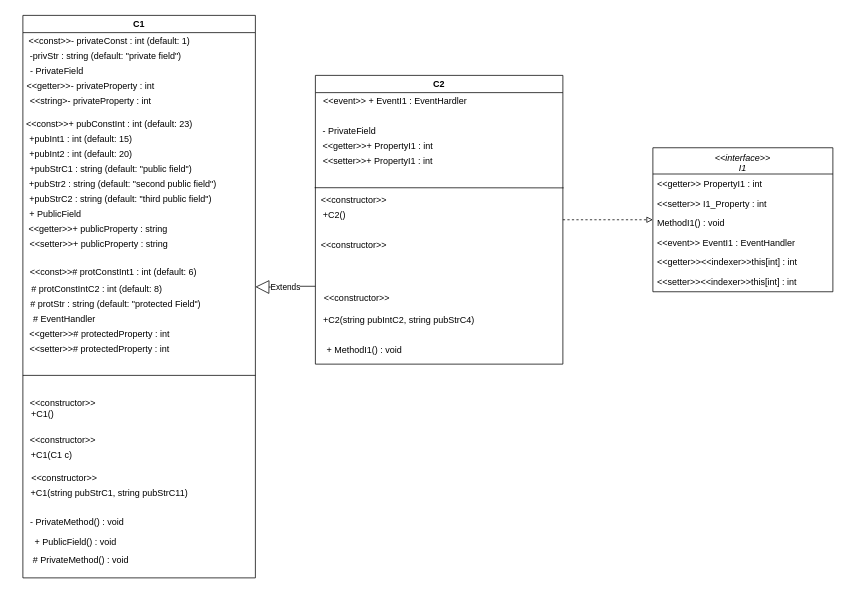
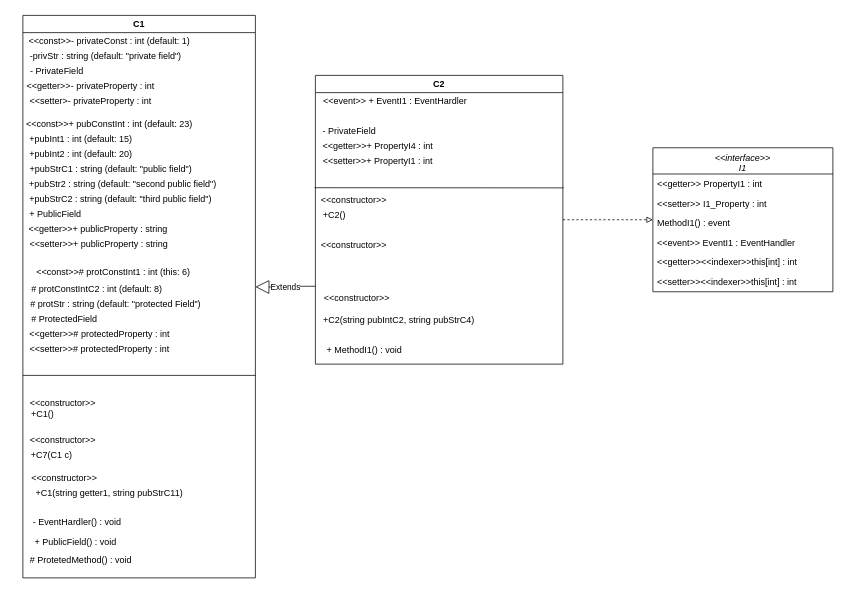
  <mxCell id="0" />
  <mxCell id="1" parent="0" />
  <mxCell id="2" value="C1" style="swimlane;whiteSpace=wrap;html=1;" parent="1" vertex="1"><mxGeometry x="30" y="20" width="310" height="750" as="geometry" /></mxCell>
  <mxCell id="3" value="&amp;lt;&amp;lt;const&amp;gt;&amp;gt;- privateConst : int (default: 1)" style="text;html=1;align=center;verticalAlign=middle;resizable=0;points=[];autosize=1;strokeColor=none;fillColor=none;" parent="2" vertex="1"><mxGeometry x="-5" y="20" width="240" height="30" as="geometry" /></mxCell>
  <mxCell id="4" value="-privStr : string (default: &quot;private field&quot;)" style="text;html=1;align=center;verticalAlign=middle;resizable=0;points=[];autosize=1;strokeColor=none;fillColor=none;" parent="2" vertex="1"><mxGeometry x="-5" y="40" width="230" height="30" as="geometry" /></mxCell>
  <mxCell id="5" value="- PrivateField" style="text;html=1;align=center;verticalAlign=middle;resizable=0;points=[];autosize=1;strokeColor=none;fillColor=none;" parent="2" vertex="1"><mxGeometry y="60" width="90" height="30" as="geometry" /></mxCell>
  <mxCell id="6" value="&amp;lt;&amp;lt;getter&amp;gt;&amp;gt;- privateProperty : int" style="text;html=1;align=center;verticalAlign=middle;resizable=0;points=[];autosize=1;strokeColor=none;fillColor=none;" parent="2" vertex="1"><mxGeometry x="-5" y="80" width="190" height="30" as="geometry" /></mxCell>
- <mxCell id="7" value="&amp;lt;&amp;lt;string&amp;gt;- privateProperty : int" style="text;html=1;align=center;verticalAlign=middle;resizable=0;points=[];autosize=1;strokeColor=none;fillColor=none;" parent="2" vertex="1"><mxGeometry x="-5" y="100" width="190" height="30" as="geometry" /></mxCell>
+ <mxCell id="7" value="&amp;lt;&amp;lt;setter&amp;gt;- privateProperty : int" style="text;html=1;align=center;verticalAlign=middle;resizable=0;points=[];autosize=1;strokeColor=none;fillColor=none;" parent="2" vertex="1"><mxGeometry x="-5" y="100" width="190" height="30" as="geometry" /></mxCell>
  <mxCell id="8" value="&amp;lt;&amp;lt;setter&amp;gt;&amp;gt;+ publicProperty : string" style="text;html=1;align=center;verticalAlign=middle;resizable=0;points=[];autosize=1;strokeColor=none;fillColor=none;" parent="2" vertex="1"><mxGeometry x="-4" y="290" width="210" height="30" as="geometry" /></mxCell>
  <mxCell id="9" value="&amp;lt;&amp;lt;getter&amp;gt;&amp;gt;+ publicProperty : string" style="text;html=1;align=center;verticalAlign=middle;resizable=0;points=[];autosize=1;strokeColor=none;fillColor=none;" parent="2" vertex="1"><mxGeometry x="-5" y="270" width="210" height="30" as="geometry" /></mxCell>
  <mxCell id="10" value="+pubInt1 : int (default: 15)" style="text;html=1;align=center;verticalAlign=middle;resizable=0;points=[];autosize=1;strokeColor=none;fillColor=none;" parent="2" vertex="1"><mxGeometry x="-3" y="150" width="160" height="30" as="geometry" /></mxCell>
  <mxCell id="11" value="+pubInt2 : int (default: 20)" style="text;html=1;align=center;verticalAlign=middle;resizable=0;points=[];autosize=1;strokeColor=none;fillColor=none;" parent="2" vertex="1"><mxGeometry x="-3" y="170" width="160" height="30" as="geometry" /></mxCell>
  <mxCell id="12" value="&amp;lt;&amp;lt;const&amp;gt;&amp;gt;+ pubConstInt : int (default: 23)" style="text;html=1;align=center;verticalAlign=middle;resizable=0;points=[];autosize=1;strokeColor=none;fillColor=none;" parent="2" vertex="1"><mxGeometry x="-10" y="130" width="250" height="30" as="geometry" /></mxCell>
  <mxCell id="13" value="+ PublicField" style="text;html=1;align=center;verticalAlign=middle;resizable=0;points=[];autosize=1;strokeColor=none;fillColor=none;" parent="2" vertex="1"><mxGeometry x="-2" y="250" width="90" height="30" as="geometry" /></mxCell>
  <mxCell id="14" value="+pubStrC1 : string (default: &quot;public field&quot;)" style="text;html=1;align=center;verticalAlign=middle;resizable=0;points=[];autosize=1;strokeColor=none;fillColor=none;" parent="2" vertex="1"><mxGeometry x="-3" y="190" width="240" height="30" as="geometry" /></mxCell>
  <mxCell id="15" value="+pubStrC2 : string (default: &quot;third public field&quot;)" style="text;html=1;align=center;verticalAlign=middle;resizable=0;points=[];autosize=1;strokeColor=none;fillColor=none;" parent="2" vertex="1"><mxGeometry x="-5" y="230" width="270" height="30" as="geometry" /></mxCell>
  <mxCell id="16" value="+pubStr2 : string (default: &quot;second public field&quot;)" style="text;html=1;align=center;verticalAlign=middle;resizable=0;points=[];autosize=1;strokeColor=none;fillColor=none;" parent="2" vertex="1"><mxGeometry x="-2" y="210" width="270" height="30" as="geometry" /></mxCell>
- <mxCell id="17" value="&amp;lt;&amp;lt;const&amp;gt;&amp;gt;# protConstInt1 : int (default: 6)&amp;nbsp;" style="text;html=1;align=center;verticalAlign=middle;resizable=0;points=[];autosize=1;strokeColor=none;fillColor=none;" parent="2" vertex="1"><mxGeometry x="-3" y="328" width="250" height="30" as="geometry" /></mxCell>
+ <mxCell id="17" value="&amp;lt;&amp;lt;const&amp;gt;&amp;gt;# protConstInt1 : int (this: 6)&amp;nbsp;" style="text;html=1;align=center;verticalAlign=middle;resizable=0;points=[];autosize=1;strokeColor=none;fillColor=none;" parent="2" vertex="1"><mxGeometry x="-3" y="328" width="250" height="30" as="geometry" /></mxCell>
  <mxCell id="18" value="# protConstIntC2 : int (default: 8)&amp;nbsp;" style="text;html=1;align=center;verticalAlign=middle;resizable=0;points=[];autosize=1;strokeColor=none;fillColor=none;" parent="2" vertex="1"><mxGeometry y="350" width="200" height="30" as="geometry" /></mxCell>
  <mxCell id="19" value="# protStr : string (default: &quot;protected Field&quot;)&amp;nbsp;" style="text;html=1;align=center;verticalAlign=middle;resizable=0;points=[];autosize=1;strokeColor=none;fillColor=none;" parent="2" vertex="1"><mxGeometry y="370" width="250" height="30" as="geometry" /></mxCell>
- <mxCell id="20" value="# EventHandler" style="text;html=1;align=center;verticalAlign=middle;resizable=0;points=[];autosize=1;strokeColor=none;fillColor=none;" parent="2" vertex="1"><mxGeometry y="390" width="110" height="30" as="geometry" /></mxCell>
+ <mxCell id="20" value="# ProtectedField" style="text;html=1;align=center;verticalAlign=middle;resizable=0;points=[];autosize=1;strokeColor=none;fillColor=none;" parent="2" vertex="1"><mxGeometry y="390" width="110" height="30" as="geometry" /></mxCell>
  <mxCell id="21" value="&amp;lt;&amp;lt;getter&amp;gt;&amp;gt;# protectedProperty : int" style="text;html=1;align=center;verticalAlign=middle;resizable=0;points=[];autosize=1;strokeColor=none;fillColor=none;" parent="2" vertex="1"><mxGeometry x="-3" y="410" width="210" height="30" as="geometry" /></mxCell>
  <mxCell id="22" value="&amp;lt;&amp;lt;setter&amp;gt;&amp;gt;# protectedProperty : int" style="text;html=1;align=center;verticalAlign=middle;resizable=0;points=[];autosize=1;strokeColor=none;fillColor=none;" parent="2" vertex="1"><mxGeometry x="-3" y="430" width="210" height="30" as="geometry" /></mxCell>
  <mxCell id="23" value="&lt;font style=&quot;font-size: 12px;&quot;&gt;&amp;lt;&amp;lt;constructor&amp;gt;&amp;gt;&lt;/font&gt;" style="text;html=1;align=center;verticalAlign=middle;resizable=0;points=[];autosize=1;strokeColor=none;fillColor=none;fontSize=16;" parent="2" vertex="1"><mxGeometry x="-2" y="500" width="110" height="30" as="geometry" /></mxCell>
  <mxCell id="24" value="&lt;font style=&quot;font-size: 12px;&quot;&gt;+C1()&lt;/font&gt;" style="text;html=1;align=center;verticalAlign=middle;resizable=0;points=[];autosize=1;strokeColor=none;fillColor=none;fontSize=16;" parent="2" vertex="1"><mxGeometry x="1" y="515" width="50" height="30" as="geometry" /></mxCell>
- <mxCell id="25" value="&lt;font style=&quot;font-size: 12px;&quot;&gt;+C1(C1 c)&lt;/font&gt;" style="text;html=1;align=center;verticalAlign=middle;resizable=0;points=[];autosize=1;strokeColor=none;fillColor=none;fontSize=16;" parent="2" vertex="1"><mxGeometry x="-2" y="570" width="80" height="30" as="geometry" /></mxCell>
+ <mxCell id="25" value="&lt;font style=&quot;font-size: 12px;&quot;&gt;+C7(C1 c)&lt;/font&gt;" style="text;html=1;align=center;verticalAlign=middle;resizable=0;points=[];autosize=1;strokeColor=none;fillColor=none;fontSize=16;" parent="2" vertex="1"><mxGeometry x="-2" y="570" width="80" height="30" as="geometry" /></mxCell>
  <mxCell id="26" value="&lt;font style=&quot;font-size: 12px;&quot;&gt;&amp;lt;&amp;lt;constructor&amp;gt;&amp;gt;&lt;/font&gt;" style="text;html=1;align=center;verticalAlign=middle;resizable=0;points=[];autosize=1;strokeColor=none;fillColor=none;fontSize=16;" parent="2" vertex="1"><mxGeometry x="-2" y="550" width="110" height="30" as="geometry" /></mxCell>
  <mxCell id="27" value="&lt;font style=&quot;font-size: 12px;&quot;&gt;&amp;lt;&amp;lt;constructor&amp;gt;&amp;gt;&lt;/font&gt;" style="text;html=1;align=center;verticalAlign=middle;resizable=0;points=[];autosize=1;strokeColor=none;fillColor=none;fontSize=16;" parent="2" vertex="1"><mxGeometry y="600" width="110" height="30" as="geometry" /></mxCell>
- <mxCell id="28" value="&lt;font style=&quot;font-size: 12px;&quot;&gt;+C1(string pubStrC1, string pubStrC11)&lt;/font&gt;" style="text;html=1;align=center;verticalAlign=middle;resizable=0;points=[];autosize=1;strokeColor=none;fillColor=none;fontSize=16;" parent="2" vertex="1"><mxGeometry y="620" width="230" height="30" as="geometry" /></mxCell>
- <mxCell id="29" value="&lt;font style=&quot;font-size: 12px;&quot;&gt;- PrivateMethod() : void&lt;/font&gt;" style="text;html=1;align=center;verticalAlign=middle;resizable=0;points=[];autosize=1;strokeColor=none;fillColor=none;fontSize=16;" parent="2" vertex="1"><mxGeometry x="-3" y="659" width="150" height="30" as="geometry" /></mxCell>
+ <mxCell id="28" value="&lt;font style=&quot;font-size: 12px;&quot;&gt;+C1(string getter1, string pubStrC11)&lt;/font&gt;" style="text;html=1;align=center;verticalAlign=middle;resizable=0;points=[];autosize=1;strokeColor=none;fillColor=none;fontSize=16;" parent="2" vertex="1"><mxGeometry y="620" width="230" height="30" as="geometry" /></mxCell>
+ <mxCell id="29" value="&lt;font style=&quot;font-size: 12px;&quot;&gt;- EventHardler() : void&lt;/font&gt;" style="text;html=1;align=center;verticalAlign=middle;resizable=0;points=[];autosize=1;strokeColor=none;fillColor=none;fontSize=16;" parent="2" vertex="1"><mxGeometry x="-3" y="659" width="150" height="30" as="geometry" /></mxCell>
  <mxCell id="30" value="&lt;font style=&quot;font-size: 12px;&quot;&gt;+ PublicField() : void&lt;/font&gt;" style="text;html=1;align=center;verticalAlign=middle;resizable=0;points=[];autosize=1;strokeColor=none;fillColor=none;fontSize=16;" parent="2" vertex="1"><mxGeometry x="-5" y="685" width="150" height="30" as="geometry" /></mxCell>
- <mxCell id="31" value="&lt;font style=&quot;font-size: 12px;&quot;&gt;# PrivateMethod() : void&lt;/font&gt;" style="text;html=1;align=center;verticalAlign=middle;resizable=0;points=[];autosize=1;strokeColor=none;fillColor=none;fontSize=16;" parent="2" vertex="1"><mxGeometry x="-3" y="710" width="160" height="30" as="geometry" /></mxCell>
+ <mxCell id="31" value="&lt;font style=&quot;font-size: 12px;&quot;&gt;# ProtetedMethod() : void&lt;/font&gt;" style="text;html=1;align=center;verticalAlign=middle;resizable=0;points=[];autosize=1;strokeColor=none;fillColor=none;fontSize=16;" parent="2" vertex="1"><mxGeometry x="-3" y="710" width="160" height="30" as="geometry" /></mxCell>
  <mxCell id="32" value="&lt;&lt;interface&gt;&gt; &#10;I1" style="swimlane;fontStyle=2;align=center;verticalAlign=top;childLayout=stackLayout;horizontal=1;startSize=35;horizontalStack=0;resizeParent=1;resizeLast=0;collapsible=1;marginBottom=0;rounded=0;shadow=0;strokeWidth=1;" parent="1" vertex="1"><mxGeometry x="870" y="196.5" width="240" height="192" as="geometry"><mxRectangle x="780" y="40" width="160" height="26" as="alternateBounds" /></mxGeometry></mxCell>
  <mxCell id="33" value="&lt;&lt;getter&gt;&gt; PropertyI1 : int" style="text;align=left;verticalAlign=top;spacingLeft=4;spacingRight=4;overflow=hidden;rotatable=0;points=[[0,0.5],[1,0.5]];portConstraint=eastwest;" parent="32" vertex="1"><mxGeometry y="35" width="240" height="26" as="geometry" /></mxCell>
  <mxCell id="34" value="&lt;&lt;setter&gt;&gt; I1_Property : int" style="text;align=left;verticalAlign=top;spacingLeft=4;spacingRight=4;overflow=hidden;rotatable=0;points=[[0,0.5],[1,0.5]];portConstraint=eastwest;rounded=0;shadow=0;html=0;" parent="32" vertex="1"><mxGeometry y="61" width="240" height="26" as="geometry" /></mxCell>
- <mxCell id="35" value="MethodI1() : void" style="text;align=left;verticalAlign=top;spacingLeft=4;spacingRight=4;overflow=hidden;rotatable=0;points=[[0,0.5],[1,0.5]];portConstraint=eastwest;rounded=0;shadow=0;html=0;" parent="32" vertex="1"><mxGeometry y="87" width="240" height="26" as="geometry" /></mxCell>
+ <mxCell id="35" value="MethodI1() : event" style="text;align=left;verticalAlign=top;spacingLeft=4;spacingRight=4;overflow=hidden;rotatable=0;points=[[0,0.5],[1,0.5]];portConstraint=eastwest;rounded=0;shadow=0;html=0;" parent="32" vertex="1"><mxGeometry y="87" width="240" height="26" as="geometry" /></mxCell>
  <mxCell id="36" value="&lt;&lt;event&gt;&gt; EventI1 : EventHandler" style="text;align=left;verticalAlign=top;spacingLeft=4;spacingRight=4;overflow=hidden;rotatable=0;points=[[0,0.5],[1,0.5]];portConstraint=eastwest;" parent="32" vertex="1"><mxGeometry y="113" width="240" height="26" as="geometry" /></mxCell>
  <mxCell id="37" value="&lt;&lt;getter&gt;&gt;&lt;&lt;indexer&gt;&gt;this[int] : int" style="text;align=left;verticalAlign=top;spacingLeft=4;spacingRight=4;overflow=hidden;rotatable=0;points=[[0,0.5],[1,0.5]];portConstraint=eastwest;" parent="32" vertex="1"><mxGeometry y="139" width="240" height="26" as="geometry" /></mxCell>
  <mxCell id="38" value="&lt;&lt;setter&gt;&gt;&lt;&lt;indexer&gt;&gt;this[int] : int" style="text;align=left;verticalAlign=top;spacingLeft=4;spacingRight=4;overflow=hidden;rotatable=0;points=[[0,0.5],[1,0.5]];portConstraint=eastwest;" parent="32" vertex="1"><mxGeometry y="165" width="240" height="26" as="geometry" /></mxCell>
  <mxCell id="39" style="rounded=0;orthogonalLoop=1;jettySize=auto;html=1;entryX=0;entryY=0.5;entryDx=0;entryDy=0;dashed=1;endArrow=block;endFill=0;" parent="1" source="40" target="32" edge="1"><mxGeometry relative="1" as="geometry" /></mxCell>
  <mxCell id="40" value="C2" style="swimlane;whiteSpace=wrap;html=1;" parent="1" vertex="1"><mxGeometry x="420" y="100" width="330" height="385" as="geometry" /></mxCell>
  <mxCell id="41" value="&amp;lt;&amp;lt;event&amp;gt;&amp;gt; + EventI1 : EventHardler" style="text;html=1;align=center;verticalAlign=middle;resizable=0;points=[];autosize=1;strokeColor=none;fillColor=none;" parent="40" vertex="1"><mxGeometry x="-4" y="20" width="220" height="30" as="geometry" /></mxCell>
  <mxCell id="42" value="- PrivateField" style="text;html=1;align=center;verticalAlign=middle;resizable=0;points=[];autosize=1;strokeColor=none;fillColor=none;" parent="40" vertex="1"><mxGeometry y="60" width="90" height="30" as="geometry" /></mxCell>
- <mxCell id="43" value="&amp;lt;&amp;lt;getter&amp;gt;&amp;gt;+ PropertyI1 : int" style="text;html=1;align=center;verticalAlign=middle;resizable=0;points=[];autosize=1;strokeColor=none;fillColor=none;" parent="40" vertex="1"><mxGeometry x="-2" y="80" width="170" height="30" as="geometry" /></mxCell>
+ <mxCell id="43" value="&amp;lt;&amp;lt;getter&amp;gt;&amp;gt;+ PropertyI4 : int" style="text;html=1;align=center;verticalAlign=middle;resizable=0;points=[];autosize=1;strokeColor=none;fillColor=none;" parent="40" vertex="1"><mxGeometry x="-2" y="80" width="170" height="30" as="geometry" /></mxCell>
  <mxCell id="44" value="&amp;lt;&amp;lt;setter&amp;gt;&amp;gt;+ PropertyI1 : int" style="text;html=1;align=center;verticalAlign=middle;resizable=0;points=[];autosize=1;strokeColor=none;fillColor=none;" parent="40" vertex="1"><mxGeometry x="-2" y="100" width="170" height="30" as="geometry" /></mxCell>
  <mxCell id="45" value="&lt;font style=&quot;font-size: 12px;&quot;&gt;&amp;lt;&amp;lt;constructor&amp;gt;&amp;gt;&lt;/font&gt;" style="text;html=1;align=center;verticalAlign=middle;resizable=0;points=[];autosize=1;strokeColor=none;fillColor=none;fontSize=16;" parent="40" vertex="1"><mxGeometry x="-4" y="150" width="110" height="30" as="geometry" /></mxCell>
  <mxCell id="46" value="&lt;font style=&quot;font-size: 12px;&quot;&gt;+C2()&lt;/font&gt;" style="text;html=1;align=center;verticalAlign=middle;resizable=0;points=[];autosize=1;strokeColor=none;fillColor=none;fontSize=16;" parent="40" vertex="1"><mxGeometry y="170" width="50" height="30" as="geometry" /></mxCell>
  <mxCell id="47" value="&lt;font style=&quot;font-size: 12px;&quot;&gt;&amp;lt;&amp;lt;constructor&amp;gt;&amp;gt;&lt;/font&gt;" style="text;html=1;align=center;verticalAlign=middle;resizable=0;points=[];autosize=1;strokeColor=none;fillColor=none;fontSize=16;" parent="40" vertex="1"><mxGeometry x="-4" y="210" width="110" height="30" as="geometry" /></mxCell>
  <mxCell id="48" value="&lt;font style=&quot;font-size: 12px;&quot;&gt;&amp;lt;&amp;lt;constructor&amp;gt;&amp;gt;&lt;/font&gt;" style="text;html=1;align=center;verticalAlign=middle;resizable=0;points=[];autosize=1;strokeColor=none;fillColor=none;fontSize=16;" parent="40" vertex="1"><mxGeometry y="280" width="110" height="30" as="geometry" /></mxCell>
  <mxCell id="49" value="&lt;font style=&quot;font-size: 12px;&quot;&gt;+C2(string pubIntC2, string pubStrC4)&lt;/font&gt;" style="text;html=1;align=center;verticalAlign=middle;resizable=0;points=[];autosize=1;strokeColor=none;fillColor=none;fontSize=16;" parent="40" vertex="1"><mxGeometry x="-4" y="310" width="230" height="30" as="geometry" /></mxCell>
  <mxCell id="50" value="&lt;font style=&quot;font-size: 12px;&quot;&gt;+ MethodI1() : void&lt;/font&gt;" style="text;html=1;align=center;verticalAlign=middle;resizable=0;points=[];autosize=1;strokeColor=none;fillColor=none;fontSize=16;" parent="40" vertex="1"><mxGeometry x="5" y="350" width="120" height="30" as="geometry" /></mxCell>
  <mxCell id="51" value="" style="endArrow=none;html=1;rounded=0;exitX=0.019;exitY=-0.007;exitDx=0;exitDy=0;exitPerimeter=0;" parent="40" edge="1"><mxGeometry width="50" height="50" relative="1" as="geometry"><mxPoint x="-0.91" y="149.79" as="sourcePoint" /><mxPoint x="331" y="150" as="targetPoint" /><Array as="points" /></mxGeometry></mxCell>
  <mxCell id="52" value="" style="endArrow=none;html=1;rounded=0;" parent="1" edge="1"><mxGeometry width="50" height="50" relative="1" as="geometry"><mxPoint x="30" y="500" as="sourcePoint" /><mxPoint x="340" y="500" as="targetPoint" /><Array as="points" /></mxGeometry></mxCell>
  <mxCell id="53" value="Extends" style="endArrow=block;endSize=16;endFill=0;html=1;rounded=0;entryX=0.995;entryY=0.116;entryDx=0;entryDy=0;entryPerimeter=0;exitX=-0.001;exitY=0.04;exitDx=0;exitDy=0;exitPerimeter=0;edgeStyle=orthogonalEdgeStyle;" parent="1" source="48" edge="1"><mxGeometry width="160" relative="1" as="geometry"><mxPoint x="779" y="290" as="sourcePoint" /><mxPoint x="340" y="382" as="targetPoint" /></mxGeometry></mxCell>
